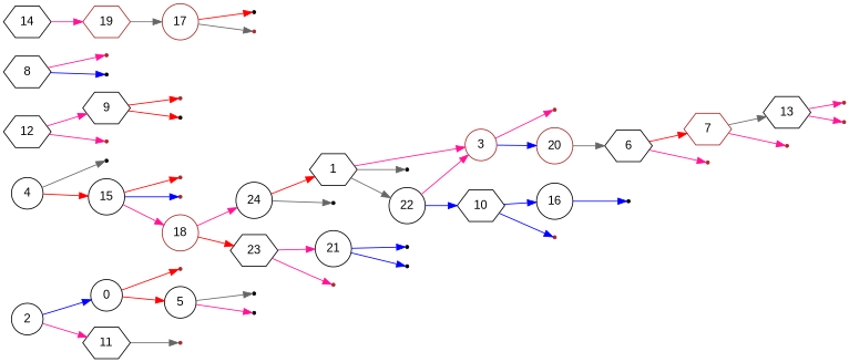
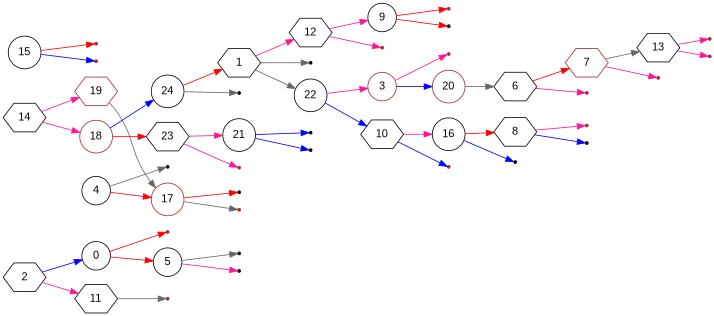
  digraph {
    fontname="Liberation Sans"
    ordering=out
    rankdir=LR
    node [color=black fontname="Liberation Sans" shape=point]
    edge [color=deeppink fontname="Liberation Sans"]
    null0 [color=brown]
    0 [shape=circle]
    5 [shape=circle]
    null4
    null5
    1 [shape=hexagon]
    12 [shape=hexagon]
    null1
    22 [shape=circle]
-   9 [shape=hexagon]
+   9 [shape=circle]
    null14 [color=brown]
    null10 [color=brown]
    null11
-   2 [shape=circle]
+   2 [shape=hexagon]
    11 [shape=hexagon]
    null13 [color=brown]
    3 [color=brown shape=circle]
    10 [shape=hexagon]
    null2 [color=brown]
    20 [color=brown shape=circle]
    6 [shape=hexagon]
    4 [shape=circle]
    null3
    15 [shape=circle]
    7 [color=brown shape=hexagon]
    null6 [color=brown]
    null17 [color=brown]
    null18 [color=brown]
    13 [shape=hexagon]
    null7 [color=brown]
    null15 [color=brown]
    null16 [color=brown]
    null8 [color=brown]
    8 [shape=hexagon]
    null9
    16 [shape=circle]
    null12 [color=brown]
    null19
    14 [shape=hexagon]
    19 [color=brown shape=hexagon]
    18 [color=brown shape=circle]
    17 [color=brown shape=circle]
    24 [shape=circle]
    23 [shape=hexagon]
    null20
    null21 [color=brown]
    null25
    21 [shape=circle]
    null24 [color=brown]
    null22
    null23
    0 -> null0 [color=red]
    0 -> 5 [color=red]
    5 -> null4 [color=gray40]
    5 -> null5
-   1 -> 3
+   1 -> 12
    1 -> null1 [color=gray40]
    1 -> 22 [color=gray40]
    12 -> 9
    12 -> null14
    22 -> 3
    22 -> 10 [color=blue]
    9 -> null10 [color=red]
    9 -> null11 [color=red]
    2 -> 0 [color=blue]
    2 -> 11
    11 -> null13 [color=gray40]
    3 -> null2
    3 -> 20 [color=blue]
-   10 -> 16 [color=blue]
+   10 -> 16
    10 -> null12 [color=blue]
    20 -> 6 [color=gray40]
    6 -> 7 [color=red]
    6 -> null6
    4 -> null3 [color=gray40]
-   4 -> 15 [color=red]
+   4 -> 17 [color=red]
    15 -> null17 [color=red]
    15 -> null18 [color=blue]
    7 -> 13 [color=gray40]
    7 -> null7
    13 -> null15
    13 -> null16
    8 -> null8
    8 -> null9 [color=blue]
+   16 -> 8 [color=red]
    16 -> null19 [color=blue]
    14 -> 19
-   15 -> 18
+   14 -> 18
    19 -> 17 [color=gray40]
-   18 -> 24
+   18 -> 24 [color=blue]
    18 -> 23 [color=red]
    17 -> null20 [color=red]
    17 -> null21 [color=gray40]
    24 -> 1 [color=red]
    24 -> null25 [color=gray40]
    23 -> 21
    23 -> null24
    21 -> null22 [color=blue]
    21 -> null23 [color=blue]
  }
